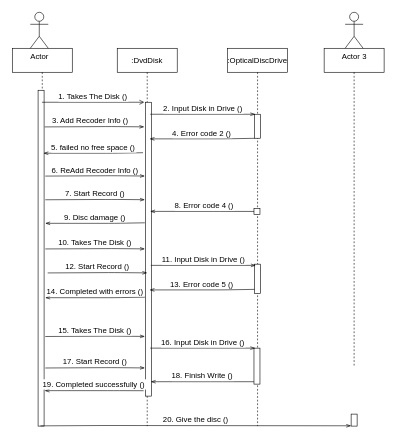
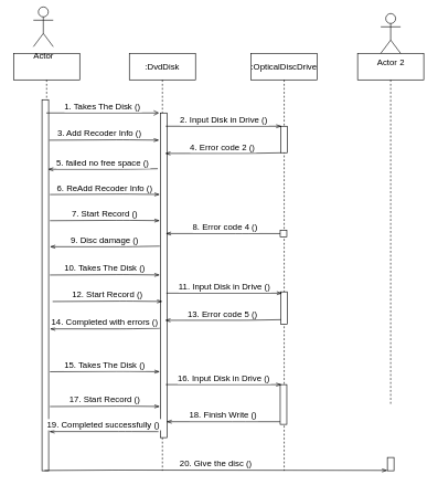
  <mxCell id="0" />
  <mxCell id="1" parent="0" />
  <mxCell id="2" value="" style="shape=umlLifeline;perimeter=lifelinePerimeter;container=1;collapsible=0;recursiveResize=0;rounded=0;shadow=0;strokeWidth=1;fontSize=13;" parent="1" vertex="1"><mxGeometry x="20" y="80" width="100" height="620" as="geometry" /></mxCell>
  <mxCell id="3" value=":DvdDisk" style="shape=umlLifeline;perimeter=lifelinePerimeter;container=1;collapsible=0;recursiveResize=0;rounded=0;shadow=0;strokeWidth=1;fontSize=13;" parent="1" vertex="1"><mxGeometry x="195" y="80" width="100" height="630" as="geometry" /></mxCell>
  <mxCell id="4" value=":OpticalDiscDrive" style="shape=umlLifeline;perimeter=lifelinePerimeter;container=1;collapsible=0;recursiveResize=0;rounded=0;shadow=0;strokeWidth=1;fontSize=13;" parent="1" vertex="1"><mxGeometry x="379" y="80" width="100" height="630" as="geometry" /></mxCell>
  <mxCell id="5" value="" style="points=[];perimeter=orthogonalPerimeter;rounded=0;shadow=0;strokeWidth=1;fontSize=13;" parent="4" vertex="1"><mxGeometry x="45" y="110" width="10" height="40" as="geometry" /></mxCell>
- <mxCell id="6" value="Actor" style="shape=umlActor;verticalLabelPosition=bottom;verticalAlign=top;html=1;outlineConnect=0;fontSize=13;" parent="1" vertex="1"><mxGeometry x="50" y="20" width="30" height="60" as="geometry" /></mxCell>
+ <mxCell id="6" value="Actor" style="shape=umlActor;verticalLabelPosition=bottom;verticalAlign=top;html=1;outlineConnect=0;fontSize=13;" parent="1" vertex="1"><mxGeometry x="50" y="10" width="30" height="60" as="geometry" /></mxCell>
  <mxCell id="7" value="" style="points=[];perimeter=orthogonalPerimeter;rounded=0;shadow=0;strokeWidth=1;fontSize=13;" parent="1" vertex="1"><mxGeometry x="63" y="150" width="10" height="560" as="geometry" /></mxCell>
  <mxCell id="8" value="" style="points=[];perimeter=orthogonalPerimeter;rounded=0;shadow=0;strokeWidth=1;fontSize=13;" parent="1" vertex="1"><mxGeometry x="242" y="170" width="10" height="490" as="geometry" /></mxCell>
  <mxCell id="9" value="1. Takes The Disk ()" style="verticalAlign=bottom;endArrow=open;shadow=0;strokeWidth=1;endFill=0;fontSize=13;" parent="1" source="2" edge="1"><mxGeometry relative="1" as="geometry"><mxPoint x="120" y="170" as="sourcePoint" /><mxPoint x="240" y="170" as="targetPoint" /></mxGeometry></mxCell>
  <mxCell id="10" value="2. Input Disk in Drive ()" style="verticalAlign=bottom;endArrow=openThin;shadow=0;strokeWidth=1;endFill=0;fontSize=13;" parent="1" edge="1"><mxGeometry relative="1" as="geometry"><mxPoint x="250" y="190" as="sourcePoint" /><mxPoint x="425" y="190" as="targetPoint" /></mxGeometry></mxCell>
  <mxCell id="11" value="3. Add Recoder Info ()" style="verticalAlign=bottom;endArrow=openThin;shadow=0;strokeWidth=1;exitX=0.9;exitY=0.267;exitDx=0;exitDy=0;exitPerimeter=0;endFill=0;fontSize=13;" parent="1" edge="1"><mxGeometry x="-0.084" relative="1" as="geometry"><mxPoint x="74" y="211.1" as="sourcePoint" /><mxPoint x="240" y="211" as="targetPoint" /><Array as="points"><mxPoint x="185" y="210.5" /></Array><mxPoint as="offset" /></mxGeometry></mxCell>
  <mxCell id="12" value="" style="shape=umlLifeline;perimeter=lifelinePerimeter;container=1;collapsible=0;recursiveResize=0;rounded=0;shadow=0;strokeWidth=1;fontSize=13;" parent="1" vertex="1"><mxGeometry x="540" y="80" width="100" height="530" as="geometry" /></mxCell>
- <mxCell id="13" value="Actor 3" style="shape=umlActor;verticalLabelPosition=bottom;verticalAlign=top;html=1;outlineConnect=0;fontSize=13;" parent="1" vertex="1"><mxGeometry x="575" y="20" width="30" height="60" as="geometry" /></mxCell>
+ <mxCell id="13" value="Actor 2" style="shape=umlActor;verticalLabelPosition=bottom;verticalAlign=top;html=1;outlineConnect=0;fontSize=13;" parent="1" vertex="1"><mxGeometry x="575" y="20" width="30" height="60" as="geometry" /></mxCell>
  <mxCell id="14" value="5. failed no free space ()" style="verticalAlign=bottom;endArrow=openThin;shadow=0;strokeWidth=1;exitX=0.1;exitY=0.354;exitDx=0;exitDy=0;exitPerimeter=0;entryX=0.5;entryY=0.4;entryDx=0;entryDy=0;entryPerimeter=0;endFill=0;fontSize=13;" parent="1" edge="1"><mxGeometry relative="1" as="geometry"><mxPoint x="238" y="254.12" as="sourcePoint" /><mxPoint x="72" y="255" as="targetPoint" /><Array as="points"><mxPoint x="187" y="255" /></Array></mxGeometry></mxCell>
  <mxCell id="15" value="6. ReAdd Recoder Info ()" style="verticalAlign=bottom;endArrow=openThin;shadow=0;strokeWidth=1;exitX=0.9;exitY=0.267;exitDx=0;exitDy=0;exitPerimeter=0;endFill=0;fontSize=13;" parent="1" edge="1"><mxGeometry relative="1" as="geometry"><mxPoint x="75" y="293.1" as="sourcePoint" /><mxPoint x="241" y="293" as="targetPoint" /><Array as="points"><mxPoint x="186" y="292.5" /></Array></mxGeometry></mxCell>
  <mxCell id="16" value="19. Completed successfully ()" style="verticalAlign=bottom;endArrow=openThin;shadow=0;strokeWidth=1;entryX=0.5;entryY=0.4;entryDx=0;entryDy=0;entryPerimeter=0;endFill=0;fontSize=13;" parent="1" edge="1"><mxGeometry relative="1" as="geometry"><mxPoint x="239" y="651" as="sourcePoint" /><mxPoint x="74" y="650.88" as="targetPoint" /><Array as="points"><mxPoint x="189" y="650.88" /></Array></mxGeometry></mxCell>
  <mxCell id="17" value="18. Finish Write ()" style="verticalAlign=bottom;endArrow=openThin;shadow=0;strokeWidth=1;endFill=0;fontSize=13;" parent="1" edge="1"><mxGeometry relative="1" as="geometry"><mxPoint x="423" y="636" as="sourcePoint" /><mxPoint x="251" y="636" as="targetPoint" /><Array as="points"><mxPoint x="361" y="636" /></Array></mxGeometry></mxCell>
  <mxCell id="18" value="" style="points=[];perimeter=orthogonalPerimeter;rounded=0;shadow=0;strokeWidth=1;fontSize=13;" parent="1" vertex="1"><mxGeometry x="585" y="690" width="10" height="20" as="geometry" /></mxCell>
  <mxCell id="19" value="20. Give the disc ()" style="verticalAlign=bottom;endArrow=openThin;shadow=0;strokeWidth=1;exitX=0.9;exitY=0.267;exitDx=0;exitDy=0;exitPerimeter=0;endFill=0;fontSize=13;" parent="1" edge="1"><mxGeometry relative="1" as="geometry"><mxPoint x="67" y="709.6" as="sourcePoint" /><mxPoint x="585" y="709.5" as="targetPoint" /><Array as="points"><mxPoint x="178" y="709" /></Array></mxGeometry></mxCell>
  <mxCell id="20" value="4. Error code 2 ()" style="verticalAlign=bottom;endArrow=openThin;shadow=0;strokeWidth=1;exitX=0.1;exitY=0.354;exitDx=0;exitDy=0;exitPerimeter=0;entryX=0.5;entryY=0.231;entryDx=0;entryDy=0;entryPerimeter=0;endFill=0;fontSize=13;" parent="1" edge="1"><mxGeometry relative="1" as="geometry"><mxPoint x="424" y="230.12" as="sourcePoint" /><mxPoint x="249" y="231.06" as="targetPoint" /><Array as="points"><mxPoint x="373" y="231" /></Array></mxGeometry></mxCell>
  <mxCell id="21" value="8. Error code 4 ()" style="verticalAlign=bottom;endArrow=openThin;shadow=0;strokeWidth=1;exitX=0.7;exitY=0.706;exitDx=0;exitDy=0;exitPerimeter=0;endFill=0;fontSize=13;" parent="1" edge="1"><mxGeometry relative="1" as="geometry"><mxPoint x="430" y="352.06" as="sourcePoint" /><mxPoint x="250" y="352" as="targetPoint" /><Array as="points"><mxPoint x="365" y="352" /></Array></mxGeometry></mxCell>
  <mxCell id="22" value="9. Disc damage ()" style="verticalAlign=bottom;endArrow=openThin;shadow=0;strokeWidth=1;exitX=0.1;exitY=0.354;exitDx=0;exitDy=0;exitPerimeter=0;entryX=0.5;entryY=0.4;entryDx=0;entryDy=0;entryPerimeter=0;endFill=0;fontSize=13;" parent="1" edge="1"><mxGeometry relative="1" as="geometry"><mxPoint x="241" y="371" as="sourcePoint" /><mxPoint x="75" y="371.88" as="targetPoint" /><Array as="points"><mxPoint x="190" y="371.88" /></Array></mxGeometry></mxCell>
  <mxCell id="23" value="10. Takes The Disk ()" style="verticalAlign=bottom;endArrow=openThin;shadow=0;strokeWidth=1;exitX=0.9;exitY=0.267;exitDx=0;exitDy=0;exitPerimeter=0;endFill=0;fontSize=13;" parent="1" edge="1"><mxGeometry relative="1" as="geometry"><mxPoint x="75" y="414.6" as="sourcePoint" /><mxPoint x="241" y="414.5" as="targetPoint" /><Array as="points"><mxPoint x="186" y="414" /></Array></mxGeometry></mxCell>
  <mxCell id="24" value="" style="points=[];perimeter=orthogonalPerimeter;rounded=0;shadow=0;strokeWidth=1;fontSize=13;" parent="1" vertex="1"><mxGeometry x="423" y="347" width="10" height="10" as="geometry" /></mxCell>
  <mxCell id="25" value="" style="points=[];perimeter=orthogonalPerimeter;rounded=0;shadow=0;strokeWidth=1;fontSize=13;" parent="1" vertex="1"><mxGeometry x="424" y="440" width="10" height="49" as="geometry" /></mxCell>
  <mxCell id="26" value="11. Input Disk in Drive ()" style="verticalAlign=bottom;endArrow=openThin;shadow=0;strokeWidth=1;endFill=0;fontSize=13;" parent="1" edge="1"><mxGeometry relative="1" as="geometry"><mxPoint x="251" y="442" as="sourcePoint" /><mxPoint x="426" y="442" as="targetPoint" /></mxGeometry></mxCell>
  <mxCell id="27" value="13. Error code 5 ()" style="verticalAlign=bottom;endArrow=openThin;shadow=0;strokeWidth=1;exitX=0.1;exitY=0.354;exitDx=0;exitDy=0;exitPerimeter=0;entryX=0.5;entryY=0.231;entryDx=0;entryDy=0;entryPerimeter=0;endFill=0;fontSize=13;" parent="1" edge="1"><mxGeometry relative="1" as="geometry"><mxPoint x="424" y="482" as="sourcePoint" /><mxPoint x="249" y="482.94" as="targetPoint" /><Array as="points"><mxPoint x="373" y="482.88" /></Array></mxGeometry></mxCell>
  <mxCell id="28" value="15. Takes The Disk ()" style="verticalAlign=bottom;endArrow=openThin;shadow=0;strokeWidth=1;exitX=0.9;exitY=0.267;exitDx=0;exitDy=0;exitPerimeter=0;endFill=0;fontSize=13;" parent="1" edge="1"><mxGeometry relative="1" as="geometry"><mxPoint x="75" y="560.6" as="sourcePoint" /><mxPoint x="241" y="560.5" as="targetPoint" /><Array as="points"><mxPoint x="186" y="560" /></Array></mxGeometry></mxCell>
  <mxCell id="29" value="" style="points=[];perimeter=orthogonalPerimeter;rounded=0;shadow=0;strokeWidth=1;fontSize=13;" parent="1" vertex="1"><mxGeometry x="423" y="580" width="10" height="60" as="geometry" /></mxCell>
  <mxCell id="30" value="16. Input Disk in Drive ()" style="verticalAlign=bottom;endArrow=openThin;shadow=0;strokeWidth=1;endFill=0;fontSize=13;" parent="1" edge="1"><mxGeometry relative="1" as="geometry"><mxPoint x="250" y="580" as="sourcePoint" /><mxPoint x="425" y="580" as="targetPoint" /></mxGeometry></mxCell>
  <mxCell id="31" value="14. Completed with errors ()" style="verticalAlign=bottom;endArrow=openThin;shadow=0;strokeWidth=1;exitX=0.1;exitY=0.354;exitDx=0;exitDy=0;exitPerimeter=0;entryX=0.5;entryY=0.4;entryDx=0;entryDy=0;entryPerimeter=0;endFill=0;fontSize=13;" parent="1" edge="1"><mxGeometry relative="1" as="geometry"><mxPoint x="241" y="495" as="sourcePoint" /><mxPoint x="75" y="495.88" as="targetPoint" /><Array as="points"><mxPoint x="190" y="495.88" /></Array></mxGeometry></mxCell>
  <mxCell id="32" value="17. Start Record ()" style="verticalAlign=bottom;endArrow=openThin;shadow=0;strokeWidth=1;exitX=0.9;exitY=0.267;exitDx=0;exitDy=0;exitPerimeter=0;endFill=0;fontSize=13;" edge="1" parent="1"><mxGeometry relative="1" as="geometry"><mxPoint x="75" y="613.1" as="sourcePoint" /><mxPoint x="241" y="613" as="targetPoint" /><Array as="points"><mxPoint x="186" y="612.5" /></Array></mxGeometry></mxCell>
  <mxCell id="33" value="12. Start Record ()" style="verticalAlign=bottom;endArrow=openThin;shadow=0;strokeWidth=1;exitX=0.9;exitY=0.267;exitDx=0;exitDy=0;exitPerimeter=0;endFill=0;fontSize=13;" edge="1" parent="1"><mxGeometry relative="1" as="geometry"><mxPoint x="79" y="454.6" as="sourcePoint" /><mxPoint x="245" y="454.5" as="targetPoint" /><Array as="points"><mxPoint x="190" y="454" /></Array></mxGeometry></mxCell>
  <mxCell id="34" value="7. Start Record ()" style="verticalAlign=bottom;endArrow=openThin;shadow=0;strokeWidth=1;exitX=0.9;exitY=0.267;exitDx=0;exitDy=0;exitPerimeter=0;endFill=0;fontSize=13;" edge="1" parent="1"><mxGeometry relative="1" as="geometry"><mxPoint x="75" y="332.6" as="sourcePoint" /><mxPoint x="241" y="332.5" as="targetPoint" /><Array as="points"><mxPoint x="186" y="332" /></Array></mxGeometry></mxCell>
